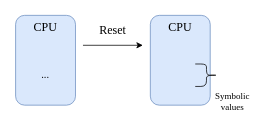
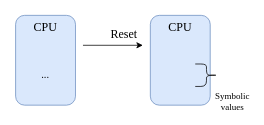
  <mxCell id="0" />
  <mxCell id="1" parent="0" />
  <mxCell id="2" value="" style="endArrow=classic;html=1;" parent="1" edge="1"><mxGeometry width="50" height="50" relative="1" as="geometry"><mxPoint x="110" y="60" as="sourcePoint" /><mxPoint x="190" y="60" as="targetPoint" /></mxGeometry></mxCell>
- <mxCell id="3" value="Reset" style="text;html=1;strokeColor=none;fillColor=none;align=center;verticalAlign=middle;whiteSpace=wrap;rounded=0;fontFamily=CMU Sans Serif;fontSize=16;" parent="1" vertex="1"><mxGeometry x="130" y="30" width="40" height="20" as="geometry" /></mxCell>
+ <mxCell id="3" value="Reset" style="text;html=1;strokeColor=none;fillColor=none;align=center;verticalAlign=middle;whiteSpace=wrap;rounded=0;fontFamily=CMU Sans Serif;fontSize=16;" parent="1" vertex="1"><mxGeometry x="145" y="35" width="40" height="20" as="geometry" /></mxCell>
  <mxCell id="4" value="CPU" style="rounded=1;whiteSpace=wrap;html=1;fontFamily=CMU Sans Serif;verticalAlign=top;fontSize=16;fillColor=#dae8fc;strokeColor=#6c8ebf;" parent="1" vertex="1"><mxGeometry x="20" y="20" width="80" height="120" as="geometry" /></mxCell>
  <mxCell id="5" value="&lt;font face=&quot;CMU Typewriter Text&quot;&gt;...&lt;/font&gt;" style="text;html=1;strokeColor=none;fillColor=none;align=center;verticalAlign=middle;whiteSpace=wrap;rounded=0;fontFamily=CMU Sans Serif;fontSize=14;" parent="1" vertex="1"><mxGeometry x="30" y="70" width="60" height="60" as="geometry" /></mxCell>
  <mxCell id="6" value="CPU" style="rounded=1;whiteSpace=wrap;html=1;fontFamily=CMU Sans Serif;verticalAlign=top;fontSize=16;fillColor=#dae8fc;strokeColor=#6c8ebf;" parent="1" vertex="1"><mxGeometry x="200" y="20" width="80" height="120" as="geometry" /></mxCell>
  <mxCell id="7" value="" style="shape=curlyBracket;whiteSpace=wrap;html=1;rounded=1;fontColor=#000000;rotation=-180;" vertex="1" parent="1"><mxGeometry x="260" y="85" width="30" height="30" as="geometry" /></mxCell>
  <mxCell id="8" value="Symbolic values" style="text;html=1;strokeColor=none;fillColor=none;align=center;verticalAlign=middle;whiteSpace=wrap;rounded=0;fontColor=#000000;fontFamily=CMU Sans Serif;" vertex="1" parent="1"><mxGeometry x="290" y="125" width="40" height="20" as="geometry" /></mxCell>
